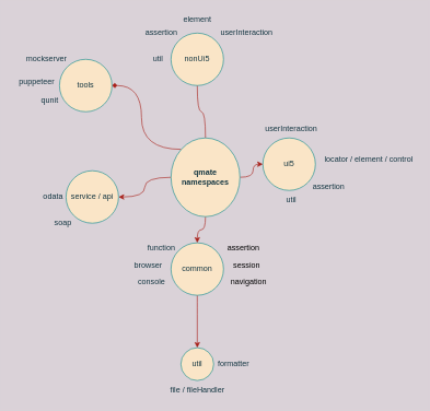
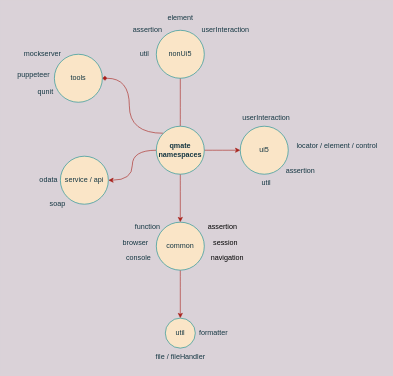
  <mxCell id="0" />
  <mxCell id="1" parent="0" />
  <mxCell id="2" value="" style="edgeStyle=orthogonalEdgeStyle;orthogonalLoop=1;jettySize=auto;html=1;labelBackgroundColor=#DAD2D8;strokeColor=#A8201A;fontColor=#143642;curved=1;" parent="1" source="7" target="8" edge="1"><mxGeometry relative="1" as="geometry" /></mxCell>
  <mxCell id="3" value="" style="edgeStyle=orthogonalEdgeStyle;orthogonalLoop=1;jettySize=auto;html=1;labelBackgroundColor=#DAD2D8;strokeColor=#A8201A;fontColor=#143642;curved=1;endArrow=none;" parent="1" source="7" target="9" edge="1"><mxGeometry relative="1" as="geometry" /></mxCell>
  <mxCell id="4" value="" style="edgeStyle=orthogonalEdgeStyle;orthogonalLoop=1;jettySize=auto;html=1;labelBackgroundColor=#DAD2D8;strokeColor=#A8201A;fontColor=#143642;curved=1;" parent="1" source="7" target="11" edge="1"><mxGeometry relative="1" as="geometry" /></mxCell>
  <mxCell id="5" value="" style="edgeStyle=orthogonalEdgeStyle;orthogonalLoop=1;jettySize=auto;html=1;labelBackgroundColor=#DAD2D8;strokeColor=#A8201A;fontColor=#143642;curved=1;" parent="1" source="7" target="19" edge="1"><mxGeometry relative="1" as="geometry" /></mxCell>
  <mxCell id="6" style="edgeStyle=orthogonalEdgeStyle;orthogonalLoop=1;jettySize=auto;html=1;exitX=0;exitY=0;exitDx=0;exitDy=0;entryX=1;entryY=0.5;entryDx=0;entryDy=0;labelBackgroundColor=#DAD2D8;strokeColor=#A8201A;fontColor=#143642;curved=1;endArrow=diamond;" parent="1" source="7" target="33" edge="1"><mxGeometry relative="1" as="geometry" /></mxCell>
- <mxCell id="7" value="qmate&lt;br&gt;namespaces" style="ellipse;whiteSpace=wrap;html=1;aspect=fixed;fillColor=#FAE5C7;strokeColor=#0F8B8D;fontColor=#143642;fontStyle=1" parent="1" vertex="1"><mxGeometry x="260" y="210" width="105" height="120" as="geometry" /></mxCell>
+ <mxCell id="7" value="qmate&lt;br&gt;namespaces" style="ellipse;whiteSpace=wrap;html=1;aspect=fixed;fillColor=#FAE5C7;strokeColor=#0F8B8D;fontColor=#143642;fontStyle=1" parent="1" vertex="1"><mxGeometry x="260" y="210" width="80" height="80" as="geometry" /></mxCell>
  <mxCell id="8" value="ui5" style="ellipse;whiteSpace=wrap;html=1;aspect=fixed;fillColor=#FAE5C7;strokeColor=#0F8B8D;fontColor=#143642;" parent="1" vertex="1"><mxGeometry x="400" y="210" width="80" height="80" as="geometry" /></mxCell>
  <mxCell id="9" value="nonUi5" style="ellipse;whiteSpace=wrap;html=1;aspect=fixed;fillColor=#FAE5C7;strokeColor=#0F8B8D;fontColor=#143642;" parent="1" vertex="1"><mxGeometry x="260" y="50" width="80" height="80" as="geometry" /></mxCell>
  <mxCell id="10" value="" style="edgeStyle=orthogonalEdgeStyle;orthogonalLoop=1;jettySize=auto;html=1;labelBackgroundColor=#DAD2D8;strokeColor=#A8201A;fontColor=#143642;curved=1;" parent="1" source="11" target="22" edge="1"><mxGeometry relative="1" as="geometry" /></mxCell>
  <mxCell id="11" value="common" style="ellipse;whiteSpace=wrap;html=1;aspect=fixed;fillColor=#FAE5C7;strokeColor=#0F8B8D;fontColor=#143642;" parent="1" vertex="1"><mxGeometry x="260" y="370" width="80" height="80" as="geometry" /></mxCell>
  <mxCell id="12" value="assertion" style="text;html=1;align=center;verticalAlign=middle;resizable=0;points=[];autosize=1;strokeColor=none;fontColor=#143642;" parent="1" vertex="1"><mxGeometry x="470" y="275" width="60" height="20" as="geometry" /></mxCell>
  <mxCell id="13" value="util" style="text;html=1;align=center;verticalAlign=middle;resizable=0;points=[];autosize=1;strokeColor=none;fontColor=#143642;" parent="1" vertex="1"><mxGeometry x="428" y="295" width="30" height="20" as="geometry" /></mxCell>
  <mxCell id="14" value="locator / element / control" style="text;html=1;align=center;verticalAlign=middle;resizable=0;points=[];autosize=1;strokeColor=none;fontColor=#143642;" parent="1" vertex="1"><mxGeometry x="488" y="234" width="145" height="17" as="geometry" /></mxCell>
  <mxCell id="15" value="element" style="text;html=1;align=center;verticalAlign=middle;resizable=0;points=[];autosize=1;strokeColor=none;fontColor=#143642;" parent="1" vertex="1"><mxGeometry x="270" y="20" width="60" height="20" as="geometry" /></mxCell>
  <mxCell id="16" value="assertion" style="text;html=1;align=center;verticalAlign=middle;resizable=0;points=[];autosize=1;strokeColor=none;fontColor=#143642;" parent="1" vertex="1"><mxGeometry x="215" y="40" width="60" height="20" as="geometry" /></mxCell>
  <mxCell id="17" value="util" style="text;html=1;align=center;verticalAlign=middle;resizable=0;points=[];autosize=1;strokeColor=none;fontColor=#143642;" parent="1" vertex="1"><mxGeometry x="225" y="80" width="30" height="20" as="geometry" /></mxCell>
  <mxCell id="18" value="assertion" style="text;html=1;align=center;verticalAlign=middle;resizable=0;points=[];autosize=1;strokeColor=none;fontColor=#000000;" parent="1" vertex="1"><mxGeometry x="340" y="368" width="60" height="20" as="geometry" /></mxCell>
  <mxCell id="19" value="service / api" style="ellipse;whiteSpace=wrap;html=1;aspect=fixed;fillColor=#FAE5C7;strokeColor=#0F8B8D;fontColor=#143642;" parent="1" vertex="1"><mxGeometry x="100" y="260" width="80" height="80" as="geometry" /></mxCell>
  <mxCell id="20" value="odata" style="text;html=1;align=center;verticalAlign=middle;resizable=0;points=[];autosize=1;strokeColor=none;fontColor=#143642;" parent="1" vertex="1"><mxGeometry x="55" y="290" width="50" height="20" as="geometry" /></mxCell>
  <mxCell id="21" value="soap" style="text;html=1;align=center;verticalAlign=middle;resizable=0;points=[];autosize=1;strokeColor=none;fontColor=#143642;" parent="1" vertex="1"><mxGeometry x="75" y="330" width="40" height="20" as="geometry" /></mxCell>
  <mxCell id="22" value="util" style="ellipse;whiteSpace=wrap;html=1;aspect=fixed;fillColor=#FAE5C7;strokeColor=#0F8B8D;fontColor=#143642;" parent="1" vertex="1"><mxGeometry x="275" y="530" width="50" height="50" as="geometry" /></mxCell>
  <mxCell id="23" value="formatter" style="text;html=1;align=center;verticalAlign=middle;resizable=0;points=[];autosize=1;strokeColor=none;fontColor=#143642;" parent="1" vertex="1"><mxGeometry x="325" y="545" width="60" height="20" as="geometry" /></mxCell>
  <mxCell id="24" value="navigation" style="text;html=1;align=center;verticalAlign=middle;resizable=0;points=[];autosize=1;strokeColor=none;fontColor=#000000;" parent="1" vertex="1"><mxGeometry x="343" y="420" width="70" height="20" as="geometry" /></mxCell>
  <mxCell id="25" value="session" style="text;html=1;align=center;verticalAlign=middle;resizable=0;points=[];autosize=1;strokeColor=none;fontColor=#000000;" parent="1" vertex="1"><mxGeometry x="345" y="395" width="60" height="20" as="geometry" /></mxCell>
  <mxCell id="26" value="userInteraction" style="text;html=1;align=center;verticalAlign=middle;resizable=0;points=[];autosize=1;strokeColor=none;fontColor=#143642;" parent="1" vertex="1"><mxGeometry x="398" y="186" width="90" height="20" as="geometry" /></mxCell>
  <mxCell id="27" value="userInteraction" style="text;html=1;align=center;verticalAlign=middle;resizable=0;points=[];autosize=1;strokeColor=none;fontColor=#143642;" parent="1" vertex="1"><mxGeometry x="330" y="40" width="90" height="20" as="geometry" /></mxCell>
  <mxCell id="28" value="browser" style="text;html=1;align=center;verticalAlign=middle;resizable=0;points=[];autosize=1;strokeColor=none;fontColor=#143642;" parent="1" vertex="1"><mxGeometry x="195" y="395" width="60" height="20" as="geometry" /></mxCell>
  <mxCell id="29" value="console" style="text;html=1;align=center;verticalAlign=middle;resizable=0;points=[];autosize=1;strokeColor=none;fontColor=#143642;" parent="1" vertex="1"><mxGeometry x="200" y="420" width="60" height="20" as="geometry" /></mxCell>
  <mxCell id="30" value="file / fileHandler" style="text;html=1;align=center;verticalAlign=middle;resizable=0;points=[];autosize=1;strokeColor=none;fontColor=#143642;" parent="1" vertex="1"><mxGeometry x="250" y="585" width="100" height="20" as="geometry" /></mxCell>
  <mxCell id="31" value="function" style="text;html=1;align=center;verticalAlign=middle;resizable=0;points=[];autosize=1;strokeColor=none;fontColor=#143642;" parent="1" vertex="1"><mxGeometry x="215" y="368" width="60" height="20" as="geometry" /></mxCell>
  <mxCell id="32" value="mockserver" style="text;html=1;align=center;verticalAlign=middle;resizable=0;points=[];autosize=1;strokeColor=none;fontColor=#143642;" parent="1" vertex="1"><mxGeometry x="30" y="80" width="80" height="20" as="geometry" /></mxCell>
  <mxCell id="33" value="tools" style="ellipse;whiteSpace=wrap;html=1;aspect=fixed;fillColor=#FAE5C7;strokeColor=#0F8B8D;fontColor=#143642;" parent="1" vertex="1"><mxGeometry x="90" y="90" width="80" height="80" as="geometry" /></mxCell>
  <mxCell id="34" value="puppeteer" style="text;html=1;align=center;verticalAlign=middle;resizable=0;points=[];autosize=1;strokeColor=none;fontColor=#143642;" parent="1" vertex="1"><mxGeometry x="20" y="115" width="70" height="20" as="geometry" /></mxCell>
  <mxCell id="35" value="qunit" style="text;html=1;align=center;verticalAlign=middle;resizable=0;points=[];autosize=1;strokeColor=none;fontColor=#143642;" parent="1" vertex="1"><mxGeometry x="55" y="143" width="40" height="20" as="geometry" /></mxCell>
